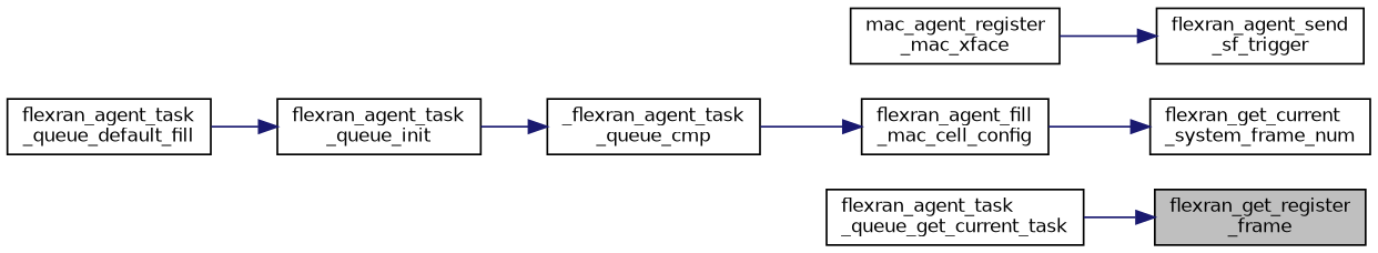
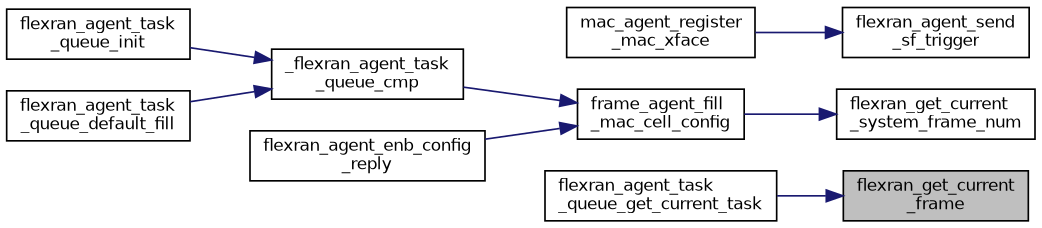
  digraph {
    rankdir=RL
    node [color=black fillcolor=white fontname=Helvetica fontsize=10 shape=record style=filled]
    edge [color=midnightblue dir=back fontname=Helvetica fontsize=10 labelfontname=Helvetica labelfontsize=10 style=solid]
-   n1 [fillcolor=grey75 fontcolor=black height=0.2 label="flexran_get_register\l_frame" width=0.4]
+   n1 [fillcolor=grey75 fontcolor=black height=0.2 label="flexran_get_current\l_frame" width=0.4]
    n2 [height=0.2 label="flexran_agent_task\l_queue_get_current_task" width=0.4]
    n3 [height=0.2 label="_flexran_agent_task\l_queue_cmp" width=0.4]
    n4 [height=0.2 label="flexran_agent_task\l_queue_init" width=0.4]
    n5 [height=0.2 label="flexran_get_current\l_system_frame_num" width=0.4]
-   n6 [height=0.2 label="flexran_agent_fill\l_mac_cell_config" width=0.4]
+   n6 [height=0.2 label="frame_agent_fill\l_mac_cell_config" width=0.4]
    n7 [height=0.2 label="flexran_agent_task\l_queue_default_fill" width=0.4]
+   n8 [height=0.2 label="flexran_agent_enb_config\l_reply" width=0.4]
    n9 [height=0.2 label="flexran_agent_send\l_sf_trigger" width=0.4]
    n10 [height=0.2 label="mac_agent_register\l_mac_xface" width=0.4]
    n1 -> n2
    n3 -> n4
-   n4 -> n7
+   n3 -> n7
    n5 -> n6
    n6 -> n3
+   n6 -> n8
    n9 -> n10
  }
